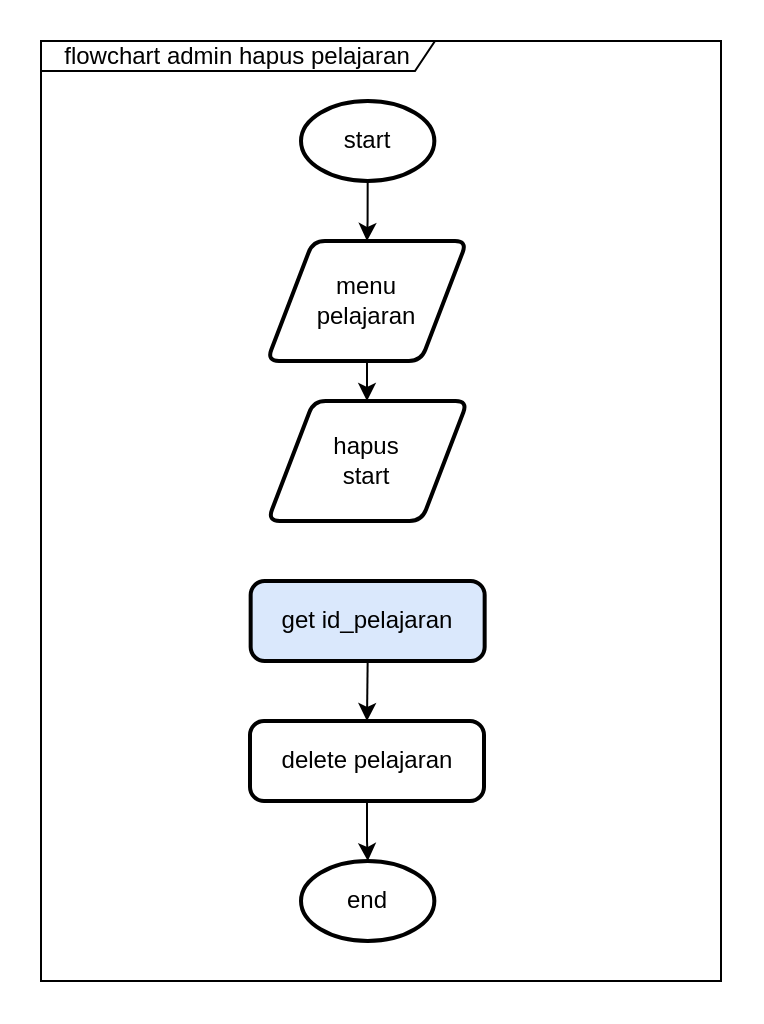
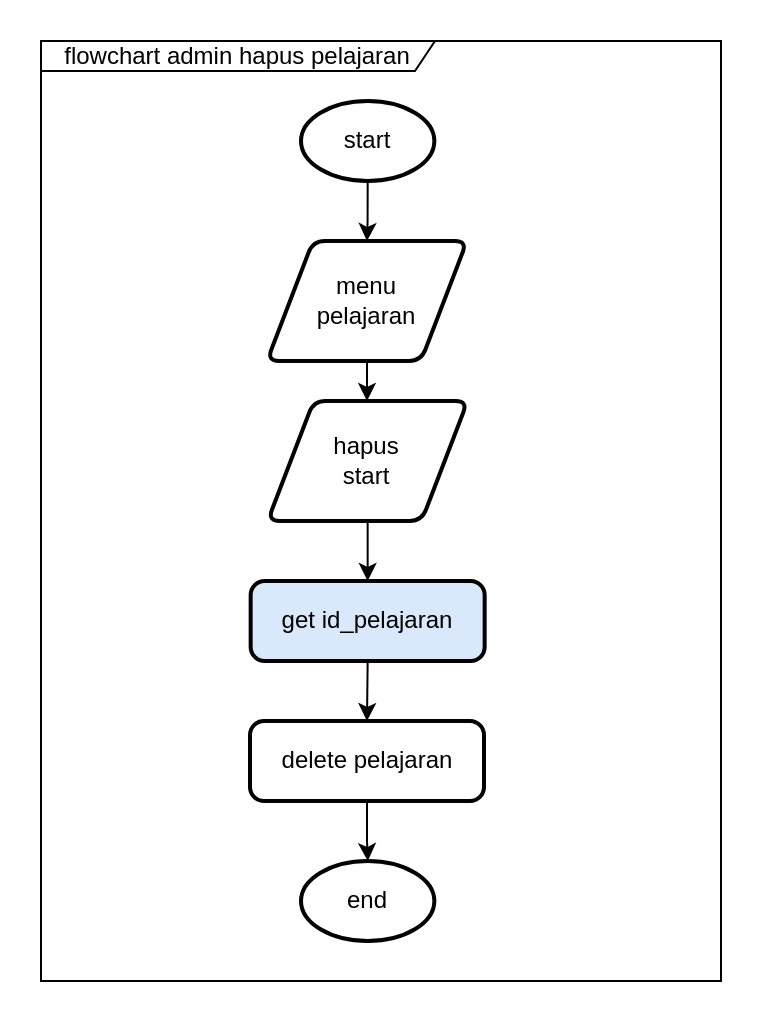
  <mxCell id="0" />
  <mxCell id="1" parent="0" />
  <mxCell id="2" style="edgeStyle=orthogonalEdgeStyle;rounded=0;orthogonalLoop=1;jettySize=auto;html=1;exitX=0.5;exitY=1;exitDx=0;exitDy=0;exitPerimeter=0;" edge="1" parent="1" source="3" target="5"><mxGeometry relative="1" as="geometry" /></mxCell>
  <mxCell id="3" value="start" style="strokeWidth=2;html=1;shape=mxgraph.flowchart.start_1;whiteSpace=wrap;" vertex="1" parent="1"><mxGeometry x="150" y="50" width="66.67" height="40" as="geometry" /></mxCell>
  <mxCell id="4" style="edgeStyle=orthogonalEdgeStyle;rounded=0;orthogonalLoop=1;jettySize=auto;html=1;exitX=0.5;exitY=1;exitDx=0;exitDy=0;" edge="1" parent="1" source="5" target="11"><mxGeometry relative="1" as="geometry" /></mxCell>
  <mxCell id="5" value="menu &lt;br&gt;pelajaran" style="shape=parallelogram;html=1;strokeWidth=2;perimeter=parallelogramPerimeter;whiteSpace=wrap;rounded=1;arcSize=12;size=0.23;" vertex="1" parent="1"><mxGeometry x="133" y="120" width="100" height="60" as="geometry" /></mxCell>
  <mxCell id="6" style="edgeStyle=orthogonalEdgeStyle;rounded=0;orthogonalLoop=1;jettySize=auto;html=1;exitX=0.5;exitY=1;exitDx=0;exitDy=0;" edge="1" parent="1" source="7" target="8"><mxGeometry relative="1" as="geometry" /></mxCell>
  <mxCell id="7" value="delete pelajaran" style="rounded=1;whiteSpace=wrap;html=1;absoluteArcSize=1;arcSize=14;strokeWidth=2;" vertex="1" parent="1"><mxGeometry x="124.5" y="360" width="117" height="40" as="geometry" /></mxCell>
  <mxCell id="8" value="end" style="strokeWidth=2;html=1;shape=mxgraph.flowchart.start_1;whiteSpace=wrap;" vertex="1" parent="1"><mxGeometry x="150" y="430" width="66.67" height="40" as="geometry" /></mxCell>
  <mxCell id="9" value="flowchart admin hapus pelajaran" style="shape=umlFrame;whiteSpace=wrap;html=1;width=197;height=15;" vertex="1" parent="1"><mxGeometry x="20" y="20" width="340" height="470" as="geometry" /></mxCell>
+ <mxCell id="10" style="edgeStyle=orthogonalEdgeStyle;rounded=0;orthogonalLoop=1;jettySize=auto;html=1;exitX=0.5;exitY=1;exitDx=0;exitDy=0;entryX=0.5;entryY=0;entryDx=0;entryDy=0;" edge="1" parent="1" source="11" target="13"><mxGeometry relative="1" as="geometry" /></mxCell>
  <mxCell id="11" value="hapus &lt;br&gt;start" style="shape=parallelogram;html=1;strokeWidth=2;perimeter=parallelogramPerimeter;whiteSpace=wrap;rounded=1;arcSize=12;size=0.23;" vertex="1" parent="1"><mxGeometry x="133.33" y="200" width="100" height="60" as="geometry" /></mxCell>
  <mxCell id="12" style="edgeStyle=orthogonalEdgeStyle;rounded=0;orthogonalLoop=1;jettySize=auto;html=1;exitX=0.5;exitY=1;exitDx=0;exitDy=0;entryX=0.5;entryY=0;entryDx=0;entryDy=0;" edge="1" parent="1" source="13" target="7"><mxGeometry relative="1" as="geometry" /></mxCell>
  <mxCell id="13" value="get id_pelajaran" style="rounded=1;whiteSpace=wrap;html=1;absoluteArcSize=1;arcSize=14;strokeWidth=2;fillColor=#dae8fc;" vertex="1" parent="1"><mxGeometry x="124.83" y="290" width="117" height="40" as="geometry" /></mxCell>
